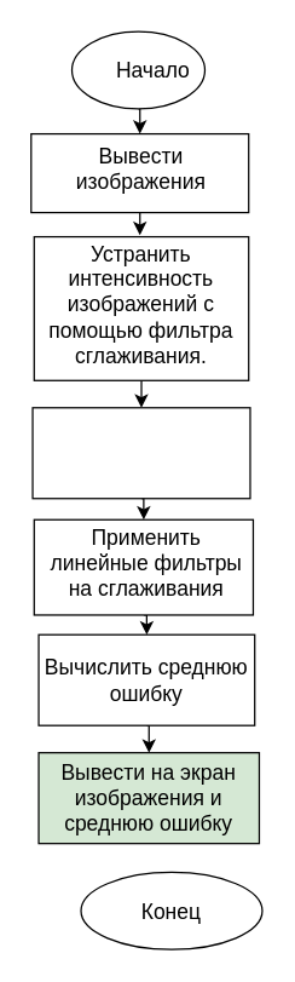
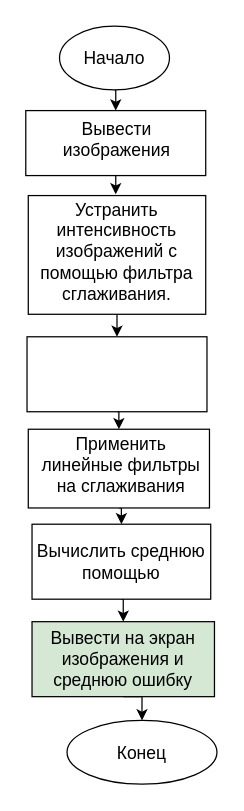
  <mxCell id="0" />
  <mxCell id="1" parent="0" />
  <mxCell id="2" style="edgeStyle=orthogonalEdgeStyle;rounded=0;orthogonalLoop=1;jettySize=auto;html=1;exitX=0.5;exitY=1;exitDx=0;exitDy=0;entryX=0.5;entryY=0;entryDx=0;entryDy=0;fontSize=14;" edge="1" parent="1" source="3" target="6"><mxGeometry relative="1" as="geometry" /></mxCell>
  <mxCell id="3" value="" style="ellipse;whiteSpace=wrap;html=1;" vertex="1" parent="1"><mxGeometry x="47" y="20.5" width="88" height="51" as="geometry" /></mxCell>
- <mxCell id="4" value="Начало" style="text;html=1;strokeColor=none;fillColor=none;align=center;verticalAlign=middle;whiteSpace=wrap;rounded=0;fontSize=14;" vertex="1" parent="1"><mxGeometry x="81" y="36" width="40" height="20" as="geometry" /></mxCell>
+ <mxCell id="4" value="Начало" style="text;html=1;strokeColor=none;fillColor=none;align=center;verticalAlign=middle;whiteSpace=wrap;rounded=0;fontSize=14;" vertex="1" parent="1"><mxGeometry x="71" y="36" width="40" height="20" as="geometry" /></mxCell>
  <mxCell id="5" style="edgeStyle=orthogonalEdgeStyle;rounded=0;orthogonalLoop=1;jettySize=auto;html=1;exitX=0.5;exitY=1;exitDx=0;exitDy=0;fontSize=14;" edge="1" parent="1" source="6"><mxGeometry relative="1" as="geometry"><mxPoint x="92" y="155" as="targetPoint" /></mxGeometry></mxCell>
  <mxCell id="6" value="" style="rounded=0;whiteSpace=wrap;html=1;fontSize=14;" vertex="1" parent="1"><mxGeometry x="20" y="88" width="144" height="52" as="geometry" /></mxCell>
  <mxCell id="7" value="Вывести изображения" style="text;html=1;strokeColor=none;fillColor=none;align=center;verticalAlign=middle;whiteSpace=wrap;rounded=0;fontSize=14;" vertex="1" parent="1"><mxGeometry x="73" y="101" width="40" height="20" as="geometry" /></mxCell>
  <mxCell id="8" style="edgeStyle=orthogonalEdgeStyle;rounded=0;orthogonalLoop=1;jettySize=auto;html=1;exitX=0.5;exitY=1;exitDx=0;exitDy=0;entryX=0.5;entryY=0;entryDx=0;entryDy=0;fontSize=14;" edge="1" parent="1" source="9" target="13"><mxGeometry relative="1" as="geometry" /></mxCell>
  <mxCell id="9" value="" style="rounded=0;whiteSpace=wrap;html=1;fontSize=14;" vertex="1" parent="1"><mxGeometry x="22" y="156" width="142" height="95" as="geometry" /></mxCell>
  <mxCell id="10" value="Устранить интенсивность изображений с помощью фильтра сглаживания." style="text;html=1;strokeColor=none;fillColor=none;align=center;verticalAlign=middle;whiteSpace=wrap;rounded=0;fontSize=14;" vertex="1" parent="1"><mxGeometry x="25" y="194" width="136" height="14" as="geometry" /></mxCell>
  <mxCell id="11" style="edgeStyle=orthogonalEdgeStyle;rounded=0;orthogonalLoop=1;jettySize=auto;html=1;exitX=0.5;exitY=1;exitDx=0;exitDy=0;fontSize=14;" edge="1" parent="1" source="9" target="9"><mxGeometry relative="1" as="geometry" /></mxCell>
  <mxCell id="12" style="edgeStyle=orthogonalEdgeStyle;rounded=0;orthogonalLoop=1;jettySize=auto;html=1;exitX=0.5;exitY=1;exitDx=0;exitDy=0;entryX=0.5;entryY=0;entryDx=0;entryDy=0;fontSize=14;" edge="1" parent="1" source="13" target="15"><mxGeometry relative="1" as="geometry" /></mxCell>
  <mxCell id="13" value="" style="rounded=0;whiteSpace=wrap;html=1;fontSize=14;" vertex="1" parent="1"><mxGeometry x="21" y="269" width="144" height="60" as="geometry" /></mxCell>
  <mxCell id="14" style="edgeStyle=orthogonalEdgeStyle;rounded=0;orthogonalLoop=1;jettySize=auto;html=1;exitX=0.5;exitY=1;exitDx=0;exitDy=0;entryX=0.5;entryY=0;entryDx=0;entryDy=0;fontSize=14;" edge="1" parent="1" source="15" target="19"><mxGeometry relative="1" as="geometry" /></mxCell>
  <mxCell id="15" value="" style="rounded=0;whiteSpace=wrap;html=1;fontSize=14;" vertex="1" parent="1"><mxGeometry x="22" y="343" width="145" height="63" as="geometry" /></mxCell>
  <mxCell id="16" value="Применить линейные фильтры на сглаживания" style="text;html=1;strokeColor=none;fillColor=none;align=center;verticalAlign=middle;whiteSpace=wrap;rounded=0;fontSize=14;" vertex="1" parent="1"><mxGeometry x="31" y="362" width="131" height="20" as="geometry" /></mxCell>
  <mxCell id="17" value="Text" style="text;html=1;strokeColor=none;fillColor=none;align=center;verticalAlign=middle;whiteSpace=wrap;rounded=0;fontSize=14;" vertex="1" parent="1"><mxGeometry x="64" y="416" width="40" height="20" as="geometry" /></mxCell>
  <mxCell id="18" style="edgeStyle=orthogonalEdgeStyle;rounded=0;orthogonalLoop=1;jettySize=auto;html=1;exitX=0.5;exitY=1;exitDx=0;exitDy=0;entryX=0.5;entryY=0;entryDx=0;entryDy=0;fontSize=14;" edge="1" parent="1" source="19" target="21"><mxGeometry relative="1" as="geometry" /></mxCell>
- <mxCell id="19" value="Вычислить среднюю ошибку" style="rounded=0;whiteSpace=wrap;html=1;fontSize=14;" vertex="1" parent="1"><mxGeometry x="25" y="419" width="143" height="60" as="geometry" /></mxCell>
+ <mxCell id="19" value="Вычислить среднюю помощью" style="rounded=0;whiteSpace=wrap;html=1;fontSize=14;" vertex="1" parent="1"><mxGeometry x="25" y="419" width="143" height="60" as="geometry" /></mxCell>
+ <mxCell id="20" style="edgeStyle=orthogonalEdgeStyle;rounded=0;orthogonalLoop=1;jettySize=auto;html=1;exitX=0.5;exitY=1;exitDx=0;exitDy=0;entryX=0.5;entryY=0;entryDx=0;entryDy=0;fontSize=14;" edge="1" parent="1" source="21" target="22"><mxGeometry relative="1" as="geometry" /></mxCell>
  <mxCell id="21" value="Вывести на экран изображения и среднюю ошибку" style="rounded=0;whiteSpace=wrap;html=1;fontSize=14;fillColor=#d5e8d4;" vertex="1" parent="1"><mxGeometry x="25" y="497" width="146" height="60" as="geometry" /></mxCell>
  <mxCell id="22" value="Конец" style="ellipse;whiteSpace=wrap;html=1;fontSize=14;" vertex="1" parent="1"><mxGeometry x="53" y="576" width="120" height="51" as="geometry" /></mxCell>
